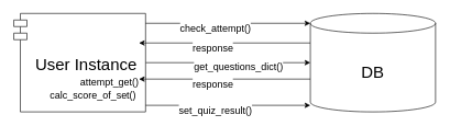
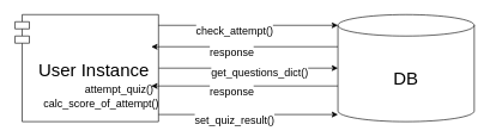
  <mxCell id="0" />
  <mxCell id="1" parent="0" />
  <mxCell id="2" style="edgeStyle=orthogonalEdgeStyle;rounded=0;orthogonalLoop=1;jettySize=auto;html=1;fontSize=25;" edge="1" parent="1" source="4" target="7"><mxGeometry relative="1" as="geometry" /></mxCell>
  <mxCell id="3" value="&lt;font style=&quot;font-size: 15px&quot;&gt;get_questions_dict()&lt;/font&gt;" style="edgeLabel;html=1;align=center;verticalAlign=middle;resizable=0;points=[];fontSize=25;" vertex="1" connectable="0" parent="2"><mxGeometry x="0.117" y="-1" relative="1" as="geometry"><mxPoint as="offset" /></mxGeometry></mxCell>
  <mxCell id="4" value="User Instance" style="shape=module;align=left;spacingLeft=20;align=center;verticalAlign=middle;fontSize=25;" vertex="1" parent="1"><mxGeometry x="20" y="20" width="200" height="150" as="geometry" /></mxCell>
  <mxCell id="5" style="edgeStyle=orthogonalEdgeStyle;rounded=0;orthogonalLoop=1;jettySize=auto;html=1;exitX=0;exitY=0;exitDx=0;exitDy=45;exitPerimeter=0;entryX=0.95;entryY=0.3;entryDx=0;entryDy=0;entryPerimeter=0;fontSize=25;verticalAlign=middle;" edge="1" parent="1" source="7" target="4"><mxGeometry relative="1" as="geometry" /></mxCell>
  <mxCell id="6" value="&lt;font style=&quot;font-size: 15px&quot;&gt;response&lt;/font&gt;" style="edgeLabel;html=1;align=center;verticalAlign=middle;resizable=0;points=[];fontSize=25;" vertex="1" connectable="0" parent="5"><mxGeometry x="0.149" y="3" relative="1" as="geometry"><mxPoint as="offset" /></mxGeometry></mxCell>
  <mxCell id="7" value="DB" style="shape=cylinder3;whiteSpace=wrap;html=1;boundedLbl=1;backgroundOutline=1;size=15;fontSize=25;" vertex="1" parent="1"><mxGeometry x="470" y="20" width="190" height="150" as="geometry" /></mxCell>
  <mxCell id="8" value="" style="endArrow=classic;html=1;fontSize=25;entryX=0;entryY=0;entryDx=0;entryDy=15;entryPerimeter=0;" edge="1" parent="1" target="7"><mxGeometry width="50" height="50" relative="1" as="geometry"><mxPoint x="220" y="35" as="sourcePoint" /><mxPoint x="420" y="30" as="targetPoint" /></mxGeometry></mxCell>
  <mxCell id="9" value="&lt;font style=&quot;font-size: 15px&quot;&gt;check_attempt()&lt;/font&gt;" style="edgeLabel;html=1;align=center;verticalAlign=middle;resizable=0;points=[];fontSize=25;" vertex="1" connectable="0" parent="8"><mxGeometry x="-0.16" y="-2" relative="1" as="geometry"><mxPoint as="offset" /></mxGeometry></mxCell>
  <mxCell id="10" style="edgeStyle=orthogonalEdgeStyle;rounded=0;orthogonalLoop=1;jettySize=auto;html=1;exitX=0;exitY=0;exitDx=0;exitDy=45;exitPerimeter=0;entryX=0.95;entryY=0.3;entryDx=0;entryDy=0;entryPerimeter=0;fontSize=25;verticalAlign=middle;" edge="1" parent="1"><mxGeometry relative="1" as="geometry"><mxPoint x="470" y="120" as="sourcePoint" /><mxPoint x="210" y="120" as="targetPoint" /></mxGeometry></mxCell>
  <mxCell id="11" value="&lt;font style=&quot;font-size: 15px&quot;&gt;response&lt;/font&gt;" style="edgeLabel;html=1;align=center;verticalAlign=middle;resizable=0;points=[];fontSize=25;" vertex="1" connectable="0" parent="10"><mxGeometry x="0.149" y="3" relative="1" as="geometry"><mxPoint as="offset" /></mxGeometry></mxCell>
- <mxCell id="12" value="&lt;font style=&quot;font-size: 15px&quot;&gt;attempt_get()&lt;br&gt;&lt;/font&gt;" style="text;html=1;align=center;verticalAlign=middle;resizable=0;points=[];autosize=1;fontSize=25;" vertex="1" parent="1"><mxGeometry x="110" y="100" width="110" height="40" as="geometry" /></mxCell>
- <mxCell id="13" value="&lt;font style=&quot;font-size: 15px&quot;&gt;calc_score_of_set()&lt;br&gt;&lt;/font&gt;" style="text;html=1;align=center;verticalAlign=middle;resizable=0;points=[];autosize=1;fontSize=25;" vertex="1" parent="1"><mxGeometry x="50" y="120" width="180" height="40" as="geometry" /></mxCell>
+ <mxCell id="12" value="&lt;font style=&quot;font-size: 15px&quot;&gt;attempt_quiz()&lt;br&gt;&lt;/font&gt;" style="text;html=1;align=center;verticalAlign=middle;resizable=0;points=[];autosize=1;fontSize=25;" vertex="1" parent="1"><mxGeometry x="110" y="100" width="110" height="40" as="geometry" /></mxCell>
+ <mxCell id="13" value="&lt;font style=&quot;font-size: 15px&quot;&gt;calc_score_of_attempt()&lt;br&gt;&lt;/font&gt;" style="text;html=1;align=center;verticalAlign=middle;resizable=0;points=[];autosize=1;fontSize=25;" vertex="1" parent="1"><mxGeometry x="50" y="120" width="180" height="40" as="geometry" /></mxCell>
  <mxCell id="14" value="" style="endArrow=classic;html=1;fontSize=25;entryX=0;entryY=0;entryDx=0;entryDy=15;entryPerimeter=0;" edge="1" parent="1"><mxGeometry width="50" height="50" relative="1" as="geometry"><mxPoint x="220" y="160" as="sourcePoint" /><mxPoint x="470" y="160" as="targetPoint" /></mxGeometry></mxCell>
  <mxCell id="15" value="&lt;span style=&quot;font-size: 15px&quot;&gt;set_quiz_result()&lt;/span&gt;" style="edgeLabel;html=1;align=center;verticalAlign=middle;resizable=0;points=[];fontSize=25;" vertex="1" connectable="0" parent="14"><mxGeometry x="-0.16" y="-2" relative="1" as="geometry"><mxPoint as="offset" /></mxGeometry></mxCell>
